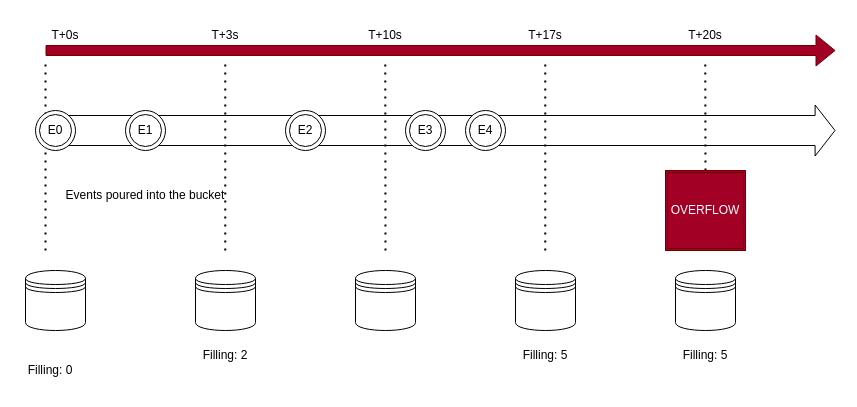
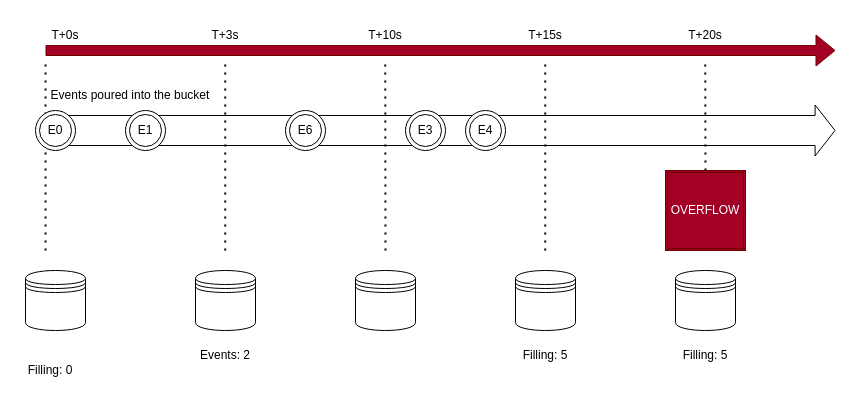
  <mxCell id="0" />
  <mxCell id="1" parent="0" />
  <mxCell id="2" value="" style="shape=flexArrow;endArrow=classic;html=1;rounded=0;fillColor=#a20025;strokeColor=#6F0000;" edge="1" parent="1"><mxGeometry width="50" height="50" relative="1" as="geometry"><mxPoint x="45" y="50" as="sourcePoint" /><mxPoint x="835" y="50" as="targetPoint" /></mxGeometry></mxCell>
  <mxCell id="3" value="T+0s" style="text;strokeColor=none;align=center;fillColor=none;html=1;verticalAlign=middle;whiteSpace=wrap;rounded=0;" vertex="1" parent="1"><mxGeometry x="35" y="20" width="60" height="30" as="geometry" /></mxCell>
  <mxCell id="4" value="T+3s" style="text;strokeColor=none;align=center;fillColor=none;html=1;verticalAlign=middle;whiteSpace=wrap;rounded=0;" vertex="1" parent="1"><mxGeometry x="195" y="20" width="60" height="30" as="geometry" /></mxCell>
  <mxCell id="5" value="T+10s" style="text;strokeColor=none;align=center;fillColor=none;html=1;verticalAlign=middle;whiteSpace=wrap;rounded=0;" vertex="1" parent="1"><mxGeometry x="355" y="20" width="60" height="30" as="geometry" /></mxCell>
- <mxCell id="6" value="T+17s" style="text;strokeColor=none;align=center;fillColor=none;html=1;verticalAlign=middle;whiteSpace=wrap;rounded=0;" vertex="1" parent="1"><mxGeometry x="515" y="20" width="60" height="30" as="geometry" /></mxCell>
+ <mxCell id="6" value="T+15s" style="text;strokeColor=none;align=center;fillColor=none;html=1;verticalAlign=middle;whiteSpace=wrap;rounded=0;" vertex="1" parent="1"><mxGeometry x="515" y="20" width="60" height="30" as="geometry" /></mxCell>
  <mxCell id="7" value="T+20s" style="text;strokeColor=none;align=center;fillColor=none;html=1;verticalAlign=middle;whiteSpace=wrap;rounded=0;" vertex="1" parent="1"><mxGeometry x="675" y="20" width="60" height="30" as="geometry" /></mxCell>
  <mxCell id="8" value="" style="endArrow=none;dashed=1;html=1;dashPattern=1 3;strokeWidth=2;rounded=0;" edge="1" parent="1"><mxGeometry width="50" height="50" relative="1" as="geometry"><mxPoint x="45" y="250" as="sourcePoint" /><mxPoint x="45" y="60" as="targetPoint" /></mxGeometry></mxCell>
  <mxCell id="9" value="" style="endArrow=none;dashed=1;html=1;dashPattern=1 3;strokeWidth=2;rounded=0;" edge="1" parent="1"><mxGeometry width="50" height="50" relative="1" as="geometry"><mxPoint x="224.76" y="250" as="sourcePoint" /><mxPoint x="224.76" y="60" as="targetPoint" /></mxGeometry></mxCell>
  <mxCell id="10" value="" style="endArrow=none;dashed=1;html=1;dashPattern=1 3;strokeWidth=2;rounded=0;" edge="1" parent="1"><mxGeometry width="50" height="50" relative="1" as="geometry"><mxPoint x="385" y="250" as="sourcePoint" /><mxPoint x="384.76" y="60" as="targetPoint" /></mxGeometry></mxCell>
  <mxCell id="11" value="" style="endArrow=none;dashed=1;html=1;dashPattern=1 3;strokeWidth=2;rounded=0;" edge="1" parent="1"><mxGeometry width="50" height="50" relative="1" as="geometry"><mxPoint x="544.76" y="250" as="sourcePoint" /><mxPoint x="544.76" y="60" as="targetPoint" /></mxGeometry></mxCell>
  <mxCell id="12" value="" style="endArrow=none;dashed=1;html=1;dashPattern=1 3;strokeWidth=2;rounded=0;" edge="1" parent="1"><mxGeometry width="50" height="50" relative="1" as="geometry"><mxPoint x="705" y="170" as="sourcePoint" /><mxPoint x="704.76" y="60" as="targetPoint" /></mxGeometry></mxCell>
  <mxCell id="13" value="" style="shape=datastore;whiteSpace=wrap;html=1;" vertex="1" parent="1"><mxGeometry x="25" y="270" width="60" height="60" as="geometry" /></mxCell>
  <mxCell id="14" value="" style="shape=datastore;whiteSpace=wrap;html=1;" vertex="1" parent="1"><mxGeometry x="195" y="270" width="60" height="60" as="geometry" /></mxCell>
  <mxCell id="15" value="" style="shape=datastore;whiteSpace=wrap;html=1;" vertex="1" parent="1"><mxGeometry x="355" y="270" width="60" height="60" as="geometry" /></mxCell>
  <mxCell id="16" value="" style="shape=datastore;whiteSpace=wrap;html=1;" vertex="1" parent="1"><mxGeometry x="515" y="270" width="60" height="60" as="geometry" /></mxCell>
  <mxCell id="17" value="" style="shape=flexArrow;endArrow=classic;html=1;rounded=0;width=30;endSize=6.3;fillColor=none;" edge="1" parent="1"><mxGeometry width="50" height="50" relative="1" as="geometry"><mxPoint x="45" y="130" as="sourcePoint" /><mxPoint x="835" y="130" as="targetPoint" /></mxGeometry></mxCell>
- <mxCell id="18" value="Events poured into the bucket" style="text;strokeColor=none;align=center;fillColor=none;html=1;verticalAlign=middle;whiteSpace=wrap;rounded=0;" vertex="1" parent="1"><mxGeometry x="40" y="180" width="210" height="30" as="geometry" /></mxCell>
+ <mxCell id="18" value="Events poured into the bucket" style="text;strokeColor=none;align=center;fillColor=none;html=1;verticalAlign=middle;whiteSpace=wrap;rounded=0;" vertex="1" parent="1"><mxGeometry x="25" y="80" width="210" height="30" as="geometry" /></mxCell>
  <mxCell id="19" value="" style="ellipse;shape=doubleEllipse;whiteSpace=wrap;html=1;aspect=fixed;" vertex="1" parent="1"><mxGeometry x="35" y="110" width="40" height="40" as="geometry" /></mxCell>
  <mxCell id="20" value="E0" style="text;strokeColor=none;align=center;fillColor=none;html=1;verticalAlign=middle;whiteSpace=wrap;rounded=0;" vertex="1" parent="1"><mxGeometry x="25" y="115" width="60" height="30" as="geometry" /></mxCell>
  <mxCell id="21" value="" style="ellipse;shape=doubleEllipse;whiteSpace=wrap;html=1;aspect=fixed;" vertex="1" parent="1"><mxGeometry x="125" y="110" width="40" height="40" as="geometry" /></mxCell>
  <mxCell id="22" value="E1" style="text;strokeColor=none;align=center;fillColor=none;html=1;verticalAlign=middle;whiteSpace=wrap;rounded=0;" vertex="1" parent="1"><mxGeometry x="115" y="115" width="60" height="30" as="geometry" /></mxCell>
  <mxCell id="23" value="" style="ellipse;shape=doubleEllipse;whiteSpace=wrap;html=1;aspect=fixed;" vertex="1" parent="1"><mxGeometry x="405" y="110" width="40" height="40" as="geometry" /></mxCell>
  <mxCell id="24" value="E3" style="text;strokeColor=none;align=center;fillColor=none;html=1;verticalAlign=middle;whiteSpace=wrap;rounded=0;" vertex="1" parent="1"><mxGeometry x="395" y="115" width="60" height="30" as="geometry" /></mxCell>
  <mxCell id="25" value="" style="ellipse;shape=doubleEllipse;whiteSpace=wrap;html=1;aspect=fixed;" vertex="1" parent="1"><mxGeometry x="465" y="110" width="40" height="40" as="geometry" /></mxCell>
  <mxCell id="26" value="E4" style="text;strokeColor=none;align=center;fillColor=none;html=1;verticalAlign=middle;whiteSpace=wrap;rounded=0;" vertex="1" parent="1"><mxGeometry x="455" y="115" width="60" height="30" as="geometry" /></mxCell>
  <mxCell id="27" value="" style="ellipse;shape=doubleEllipse;whiteSpace=wrap;html=1;aspect=fixed;" vertex="1" parent="1"><mxGeometry x="285" y="110" width="40" height="40" as="geometry" /></mxCell>
- <mxCell id="28" value="E2" style="text;strokeColor=none;align=center;fillColor=none;html=1;verticalAlign=middle;whiteSpace=wrap;rounded=0;" vertex="1" parent="1"><mxGeometry x="275" y="115" width="60" height="30" as="geometry" /></mxCell>
+ <mxCell id="28" value="E6" style="text;strokeColor=none;align=center;fillColor=none;html=1;verticalAlign=middle;whiteSpace=wrap;rounded=0;" vertex="1" parent="1"><mxGeometry x="275" y="115" width="60" height="30" as="geometry" /></mxCell>
  <mxCell id="29" value="Filling: 0" style="text;strokeColor=none;align=center;fillColor=none;html=1;verticalAlign=middle;whiteSpace=wrap;rounded=0;" vertex="1" parent="1"><mxGeometry x="20" y="355" width="60" height="30" as="geometry" /></mxCell>
- <mxCell id="30" value="&lt;div&gt;Filling: 2&lt;/div&gt;" style="text;strokeColor=none;align=center;fillColor=none;html=1;verticalAlign=middle;whiteSpace=wrap;rounded=0;" vertex="1" parent="1"><mxGeometry x="195" y="340" width="60" height="30" as="geometry" /></mxCell>
+ <mxCell id="30" value="&lt;div&gt;Events: 2&lt;/div&gt;" style="text;strokeColor=none;align=center;fillColor=none;html=1;verticalAlign=middle;whiteSpace=wrap;rounded=0;" vertex="1" parent="1"><mxGeometry x="195" y="340" width="60" height="30" as="geometry" /></mxCell>
  <mxCell id="31" value="&lt;div&gt;Filling: 5&lt;br&gt;&lt;/div&gt;" style="text;strokeColor=none;align=center;fillColor=none;html=1;verticalAlign=middle;whiteSpace=wrap;rounded=0;" vertex="1" parent="1"><mxGeometry x="515" y="340" width="60" height="30" as="geometry" /></mxCell>
  <mxCell id="32" value="OVERFLOW" style="shape=ext;double=1;whiteSpace=wrap;html=1;aspect=fixed;fillColor=#a20025;fontColor=#ffffff;strokeColor=#6F0000;" vertex="1" parent="1"><mxGeometry x="665" y="170" width="80" height="80" as="geometry" /></mxCell>
  <mxCell id="33" value="" style="shape=datastore;whiteSpace=wrap;html=1;" vertex="1" parent="1"><mxGeometry x="675" y="270" width="60" height="60" as="geometry" /></mxCell>
  <mxCell id="34" value="&lt;div&gt;Filling: 5&lt;br&gt;&lt;/div&gt;" style="text;strokeColor=none;align=center;fillColor=none;html=1;verticalAlign=middle;whiteSpace=wrap;rounded=0;" vertex="1" parent="1"><mxGeometry x="675" y="340" width="60" height="30" as="geometry" /></mxCell>
